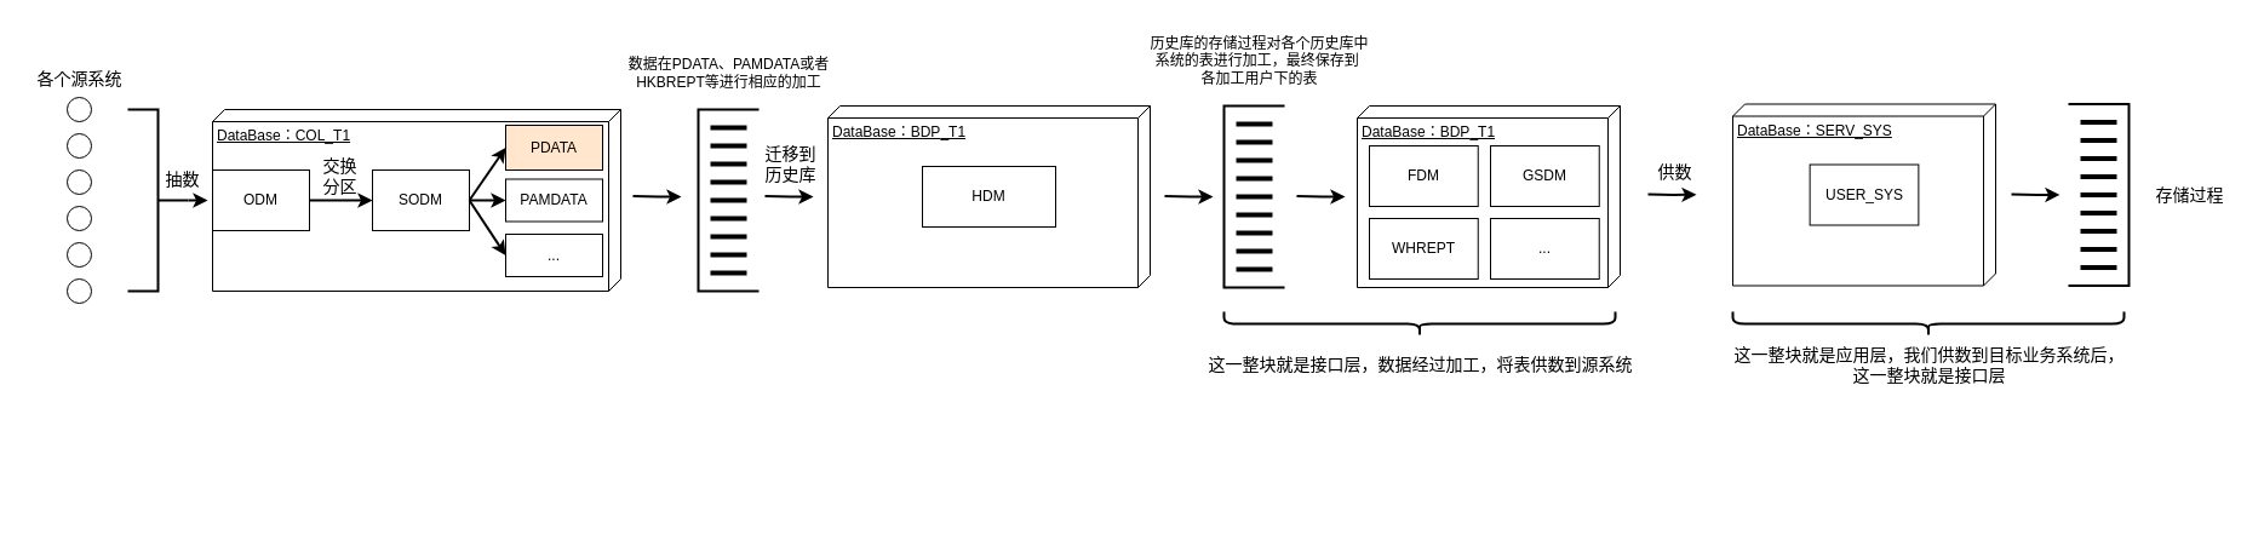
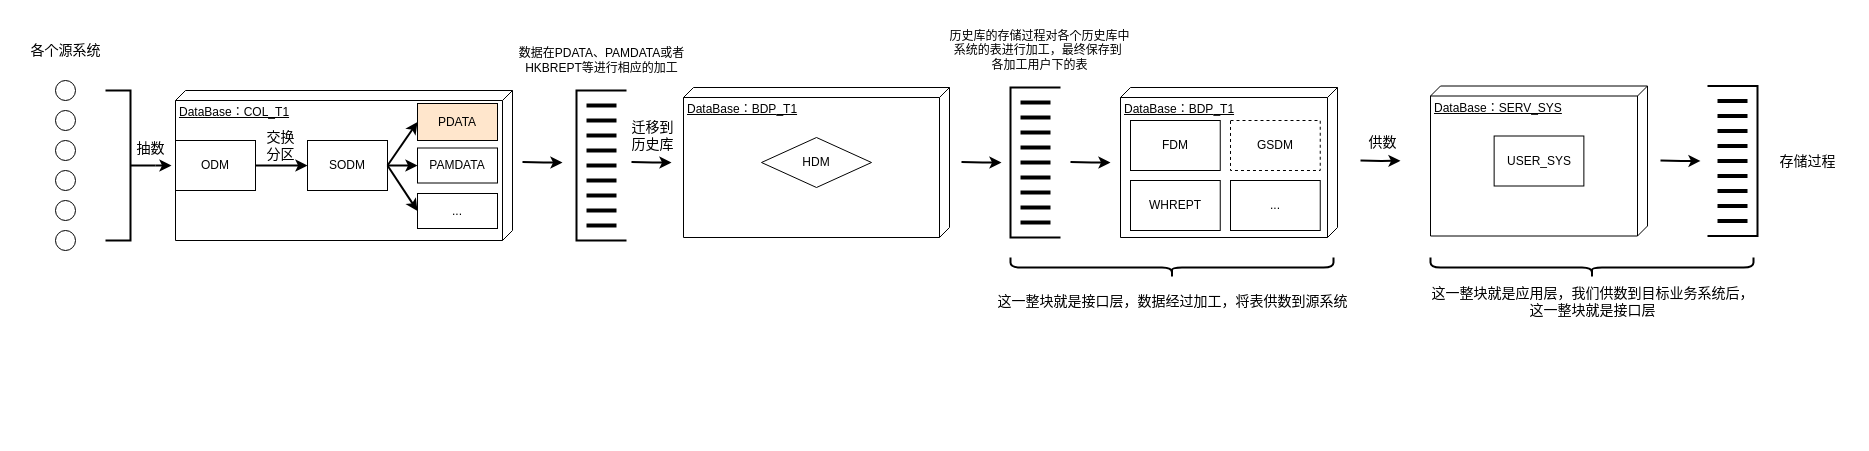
  <mxCell id="0" />
  <mxCell id="1" parent="0" />
  <mxCell id="2" value="" style="group" vertex="1" connectable="0" parent="1"><mxGeometry x="1120" y="87" width="217" height="150" as="geometry" /></mxCell>
  <mxCell id="3" value="DataBase：BDP&lt;span style=&quot;background-color: initial;&quot;&gt;_T1&lt;/span&gt;&lt;div&gt;&lt;div&gt;&lt;br&gt;&lt;/div&gt;&lt;/div&gt;" style="verticalAlign=top;align=left;spacingTop=8;spacingLeft=2;spacingRight=12;shape=cube;size=10;direction=south;fontStyle=4;html=1;whiteSpace=wrap;" vertex="1" parent="2"><mxGeometry width="217" height="150" as="geometry" /></mxCell>
  <mxCell id="4" value="FDM" style="html=1;whiteSpace=wrap;" vertex="1" parent="2"><mxGeometry x="10.002" y="33" width="89.737" height="50" as="geometry" /></mxCell>
- <mxCell id="5" value="GSDM" style="html=1;whiteSpace=wrap;" vertex="1" parent="2"><mxGeometry x="110.002" y="33" width="89.737" height="50" as="geometry" /></mxCell>
+ <mxCell id="5" value="GSDM" style="html=1;whiteSpace=wrap;dashed=1;" vertex="1" parent="2"><mxGeometry x="110.002" y="33" width="89.737" height="50" as="geometry" /></mxCell>
  <mxCell id="6" value="WHREPT" style="html=1;whiteSpace=wrap;" vertex="1" parent="2"><mxGeometry x="10.002" y="93" width="89.737" height="50" as="geometry" /></mxCell>
  <mxCell id="7" value="..." style="html=1;whiteSpace=wrap;" vertex="1" parent="2"><mxGeometry x="110.002" y="93" width="89.737" height="50" as="geometry" /></mxCell>
  <mxCell id="8" value="" style="ellipse;whiteSpace=wrap;html=1;aspect=fixed;" vertex="1" parent="1"><mxGeometry x="55" y="170" width="20" height="20" as="geometry" /></mxCell>
  <mxCell id="9" value="" style="ellipse;whiteSpace=wrap;html=1;aspect=fixed;" vertex="1" parent="1"><mxGeometry x="55" y="80" width="20" height="20" as="geometry" /></mxCell>
  <mxCell id="10" value="" style="ellipse;whiteSpace=wrap;html=1;aspect=fixed;" vertex="1" parent="1"><mxGeometry x="55" y="140" width="20" height="20" as="geometry" /></mxCell>
  <mxCell id="11" value="" style="ellipse;whiteSpace=wrap;html=1;aspect=fixed;" vertex="1" parent="1"><mxGeometry x="55" y="110" width="20" height="20" as="geometry" /></mxCell>
  <mxCell id="12" value="" style="ellipse;whiteSpace=wrap;html=1;aspect=fixed;" vertex="1" parent="1"><mxGeometry x="55" y="200" width="20" height="20" as="geometry" /></mxCell>
  <mxCell id="13" value="" style="ellipse;whiteSpace=wrap;html=1;aspect=fixed;" vertex="1" parent="1"><mxGeometry x="55" y="230" width="20" height="20" as="geometry" /></mxCell>
  <mxCell id="14" style="edgeStyle=orthogonalEdgeStyle;rounded=0;orthogonalLoop=1;jettySize=auto;html=1;exitX=0;exitY=0.5;exitDx=0;exitDy=0;exitPerimeter=0;strokeWidth=2;" edge="1" parent="1" source="17"><mxGeometry relative="1" as="geometry"><mxPoint x="171" y="164.667" as="targetPoint" /></mxGeometry></mxCell>
- <mxCell id="15" value="&lt;font style=&quot;font-size: 14px;&quot;&gt;各个源系统&lt;/font&gt;" style="text;html=1;align=center;verticalAlign=middle;resizable=0;points=[];autosize=1;strokeColor=none;fillColor=none;" vertex="1" parent="1"><mxGeometry x="20" y="50" width="90" height="30" as="geometry" /></mxCell>
+ <mxCell id="15" value="&lt;font style=&quot;font-size: 14px;&quot;&gt;各个源系统&lt;/font&gt;" style="text;html=1;align=center;verticalAlign=middle;resizable=0;points=[];autosize=1;strokeColor=none;fillColor=none;" vertex="1" parent="1"><mxGeometry x="20" y="35" width="90" height="30" as="geometry" /></mxCell>
  <mxCell id="16" value="" style="group" vertex="1" connectable="0" parent="1"><mxGeometry x="301" y="87" width="648" height="150" as="geometry" /></mxCell>
  <mxCell id="17" value="" style="strokeWidth=2;html=1;shape=mxgraph.flowchart.annotation_2;align=left;labelPosition=right;pointerEvents=1;rotation=-180;" vertex="1" parent="16"><mxGeometry x="-196" y="3" width="50" height="150" as="geometry" /></mxCell>
  <mxCell id="18" style="edgeStyle=orthogonalEdgeStyle;rounded=0;orthogonalLoop=1;jettySize=auto;html=1;exitX=0;exitY=0.5;exitDx=0;exitDy=0;exitPerimeter=0;strokeWidth=2;" edge="1" parent="16"><mxGeometry relative="1" as="geometry"><mxPoint x="370" y="75" as="targetPoint" /><mxPoint x="330" y="74.58" as="sourcePoint" /></mxGeometry></mxCell>
  <mxCell id="19" value="" style="group" vertex="1" connectable="0" parent="16"><mxGeometry x="382" width="266" height="150" as="geometry" /></mxCell>
  <mxCell id="20" value="DataBase：BDP&lt;span style=&quot;background-color: initial;&quot;&gt;_T1&lt;/span&gt;&lt;div&gt;&lt;div&gt;&lt;br&gt;&lt;/div&gt;&lt;/div&gt;" style="verticalAlign=top;align=left;spacingTop=8;spacingLeft=2;spacingRight=12;shape=cube;size=10;direction=south;fontStyle=4;html=1;whiteSpace=wrap;" vertex="1" parent="19"><mxGeometry width="266" height="150" as="geometry" /></mxCell>
- <mxCell id="21" value="HDM" style="html=1;whiteSpace=wrap;" vertex="1" parent="19"><mxGeometry x="78" y="50" width="110" height="50" as="geometry" /></mxCell>
+ <mxCell id="21" value="HDM" style="rhombus;html=1;whiteSpace=wrap;" vertex="1" parent="19"><mxGeometry x="78" y="50" width="110" height="50" as="geometry" /></mxCell>
  <mxCell id="22" value="" style="group" vertex="1" connectable="0" parent="16"><mxGeometry x="-126" y="3" width="337" height="150" as="geometry" /></mxCell>
  <mxCell id="23" value="DataBase：COL_T1&lt;div&gt;&lt;br&gt;&lt;/div&gt;" style="verticalAlign=top;align=left;spacingTop=8;spacingLeft=2;spacingRight=12;shape=cube;size=10;direction=south;fontStyle=4;html=1;whiteSpace=wrap;" vertex="1" parent="22"><mxGeometry width="337" height="150" as="geometry" /></mxCell>
  <mxCell id="24" value="ODM" style="html=1;whiteSpace=wrap;" vertex="1" parent="22"><mxGeometry y="50" width="80" height="50" as="geometry" /></mxCell>
  <mxCell id="25" value="&lt;span style=&quot;font-size: 14px;&quot;&gt;交换&lt;/span&gt;&lt;div&gt;&lt;span style=&quot;font-size: 14px;&quot;&gt;分区&lt;/span&gt;&lt;/div&gt;" style="text;html=1;align=center;verticalAlign=middle;resizable=0;points=[];autosize=1;strokeColor=none;fillColor=none;" vertex="1" parent="22"><mxGeometry x="80" y="30" width="50" height="50" as="geometry" /></mxCell>
  <mxCell id="26" value="SODM" style="html=1;whiteSpace=wrap;" vertex="1" parent="22"><mxGeometry x="132" y="50" width="80" height="50" as="geometry" /></mxCell>
  <mxCell id="27" value="PDATA" style="html=1;whiteSpace=wrap;fillColor=#ffe6cc;" vertex="1" parent="22"><mxGeometry x="242" y="13" width="80" height="37" as="geometry" /></mxCell>
  <mxCell id="28" value="PAMDATA" style="html=1;whiteSpace=wrap;" vertex="1" parent="22"><mxGeometry x="242" y="57.5" width="80" height="35" as="geometry" /></mxCell>
  <mxCell id="29" value="..." style="html=1;whiteSpace=wrap;" vertex="1" parent="22"><mxGeometry x="242" y="103" width="80" height="35" as="geometry" /></mxCell>
  <mxCell id="30" value="" style="endArrow=classic;html=1;rounded=0;exitX=1;exitY=0.5;exitDx=0;exitDy=0;entryX=0;entryY=0.5;entryDx=0;entryDy=0;strokeWidth=2;" edge="1" parent="22" source="26" target="27"><mxGeometry width="50" height="50" relative="1" as="geometry"><mxPoint x="402" y="213" as="sourcePoint" /><mxPoint x="452" y="163" as="targetPoint" /></mxGeometry></mxCell>
  <mxCell id="31" value="" style="endArrow=classic;html=1;rounded=0;exitX=1;exitY=0.5;exitDx=0;exitDy=0;entryX=0;entryY=0.5;entryDx=0;entryDy=0;strokeWidth=2;" edge="1" parent="22" source="26" target="28"><mxGeometry width="50" height="50" relative="1" as="geometry"><mxPoint x="272" y="293" as="sourcePoint" /><mxPoint x="322" y="243" as="targetPoint" /></mxGeometry></mxCell>
  <mxCell id="32" value="" style="endArrow=classic;html=1;rounded=0;exitX=1;exitY=0.5;exitDx=0;exitDy=0;entryX=0;entryY=0.5;entryDx=0;entryDy=0;strokeWidth=2;" edge="1" parent="22" source="26" target="29"><mxGeometry width="50" height="50" relative="1" as="geometry"><mxPoint x="252" y="303" as="sourcePoint" /><mxPoint x="302" y="253" as="targetPoint" /></mxGeometry></mxCell>
  <mxCell id="33" value="" style="endArrow=classic;html=1;rounded=0;exitX=1;exitY=0.5;exitDx=0;exitDy=0;entryX=0;entryY=0.5;entryDx=0;entryDy=0;strokeWidth=2;" edge="1" parent="22" source="24" target="26"><mxGeometry width="50" height="50" relative="1" as="geometry"><mxPoint x="65" y="190" as="sourcePoint" /><mxPoint x="115" y="140" as="targetPoint" /></mxGeometry></mxCell>
  <mxCell id="34" value="&lt;font style=&quot;font-size: 14px;&quot;&gt;抽数&lt;/font&gt;" style="text;html=1;align=center;verticalAlign=middle;resizable=0;points=[];autosize=1;strokeColor=none;fillColor=none;" vertex="1" parent="16"><mxGeometry x="-176" y="46" width="50" height="30" as="geometry" /></mxCell>
  <mxCell id="35" value="&lt;font style=&quot;font-size: 14px;&quot;&gt;迁移到&lt;/font&gt;&lt;div&gt;&lt;font style=&quot;font-size: 14px;&quot;&gt;历史库&lt;/font&gt;&lt;/div&gt;" style="text;html=1;align=center;verticalAlign=middle;resizable=0;points=[];autosize=1;strokeColor=none;fillColor=none;" vertex="1" parent="16"><mxGeometry x="316" y="23" width="70" height="50" as="geometry" /></mxCell>
  <mxCell id="36" style="edgeStyle=orthogonalEdgeStyle;rounded=0;orthogonalLoop=1;jettySize=auto;html=1;exitX=0;exitY=0.5;exitDx=0;exitDy=0;exitPerimeter=0;strokeWidth=2;" edge="1" parent="16"><mxGeometry relative="1" as="geometry"><mxPoint x="261" y="75" as="targetPoint" /><mxPoint x="221" y="74.58" as="sourcePoint" /></mxGeometry></mxCell>
  <mxCell id="37" value="历史库的存储过程&lt;span style=&quot;background-color: initial;&quot;&gt;对各个历史库中&lt;/span&gt;&lt;div&gt;&lt;span style=&quot;background-color: initial;&quot;&gt;系统&lt;/span&gt;&lt;span style=&quot;background-color: initial;&quot;&gt;的表进行&lt;/span&gt;&lt;span style=&quot;background-color: initial;&quot;&gt;加工，&lt;/span&gt;&lt;span style=&quot;background-color: initial;&quot;&gt;最终保存到&amp;nbsp;&lt;/span&gt;&lt;div&gt;&lt;span style=&quot;background-color: initial;&quot;&gt;各加工用户下的表&lt;/span&gt;&lt;/div&gt;&lt;/div&gt;" style="text;html=1;align=center;verticalAlign=middle;resizable=0;points=[];autosize=1;strokeColor=none;fillColor=none;" vertex="1" parent="1"><mxGeometry x="939" y="20" width="200" height="60" as="geometry" /></mxCell>
  <mxCell id="38" value="" style="group" vertex="1" connectable="0" parent="1"><mxGeometry x="1010" y="87" width="50" height="150" as="geometry" /></mxCell>
  <mxCell id="39" value="" style="strokeWidth=2;html=1;shape=mxgraph.flowchart.annotation_1;align=left;pointerEvents=1;" vertex="1" parent="38"><mxGeometry width="50" height="150" as="geometry" /></mxCell>
  <mxCell id="40" value="" style="line;strokeWidth=4;html=1;perimeter=backbonePerimeter;points=[];outlineConnect=0;" vertex="1" parent="38"><mxGeometry x="10" y="10" width="30" height="10" as="geometry" /></mxCell>
  <mxCell id="41" value="" style="line;strokeWidth=4;html=1;perimeter=backbonePerimeter;points=[];outlineConnect=0;flipH=1;flipV=1;" vertex="1" parent="38"><mxGeometry x="10" y="25" width="30" height="10" as="geometry" /></mxCell>
  <mxCell id="42" value="" style="line;strokeWidth=4;html=1;perimeter=backbonePerimeter;points=[];outlineConnect=0;flipH=1;flipV=1;" vertex="1" parent="38"><mxGeometry x="10" y="40" width="30" height="10" as="geometry" /></mxCell>
  <mxCell id="43" value="" style="line;strokeWidth=4;html=1;perimeter=backbonePerimeter;points=[];outlineConnect=0;flipH=1;flipV=1;" vertex="1" parent="38"><mxGeometry x="10" y="55" width="30" height="10" as="geometry" /></mxCell>
  <mxCell id="44" value="" style="line;strokeWidth=4;html=1;perimeter=backbonePerimeter;points=[];outlineConnect=0;flipH=1;flipV=1;" vertex="1" parent="38"><mxGeometry x="10" y="70" width="30" height="10" as="geometry" /></mxCell>
  <mxCell id="45" value="" style="line;strokeWidth=4;html=1;perimeter=backbonePerimeter;points=[];outlineConnect=0;flipH=1;flipV=1;" vertex="1" parent="38"><mxGeometry x="10" y="85" width="30" height="10" as="geometry" /></mxCell>
  <mxCell id="46" value="" style="line;strokeWidth=4;html=1;perimeter=backbonePerimeter;points=[];outlineConnect=0;flipH=1;flipV=1;" vertex="1" parent="38"><mxGeometry x="10" y="100" width="30" height="10" as="geometry" /></mxCell>
  <mxCell id="47" value="" style="line;strokeWidth=4;html=1;perimeter=backbonePerimeter;points=[];outlineConnect=0;flipH=1;flipV=1;" vertex="1" parent="38"><mxGeometry x="10" y="115" width="30" height="10" as="geometry" /></mxCell>
  <mxCell id="48" value="" style="line;strokeWidth=4;html=1;perimeter=backbonePerimeter;points=[];outlineConnect=0;flipH=1;flipV=1;" vertex="1" parent="38"><mxGeometry x="10" y="130" width="30" height="10" as="geometry" /></mxCell>
  <mxCell id="49" style="edgeStyle=orthogonalEdgeStyle;rounded=0;orthogonalLoop=1;jettySize=auto;html=1;exitX=0;exitY=0.5;exitDx=0;exitDy=0;exitPerimeter=0;strokeWidth=2;" edge="1" parent="1"><mxGeometry relative="1" as="geometry"><mxPoint x="1110" y="161.97" as="targetPoint" /><mxPoint x="1070" y="161.55" as="sourcePoint" /></mxGeometry></mxCell>
  <mxCell id="50" value="" style="shape=curlyBracket;whiteSpace=wrap;html=1;rounded=1;labelPosition=left;verticalLabelPosition=middle;align=right;verticalAlign=middle;rotation=-90;strokeWidth=2;" vertex="1" parent="1"><mxGeometry x="1161.5" y="105.5" width="20" height="323" as="geometry" /></mxCell>
  <mxCell id="51" value="" style="group" vertex="1" connectable="0" parent="1"><mxGeometry x="1430" y="85.5" width="217" height="150" as="geometry" /></mxCell>
  <mxCell id="52" value="DataBase：SERV_SYS&lt;div&gt;&lt;div&gt;&lt;br&gt;&lt;/div&gt;&lt;/div&gt;" style="verticalAlign=top;align=left;spacingTop=8;spacingLeft=2;spacingRight=12;shape=cube;size=10;direction=south;fontStyle=4;html=1;whiteSpace=wrap;" vertex="1" parent="51"><mxGeometry width="217" height="150" as="geometry" /></mxCell>
  <mxCell id="53" value="USER_SYS" style="html=1;whiteSpace=wrap;" vertex="1" parent="51"><mxGeometry x="63.632" y="50" width="89.737" height="50" as="geometry" /></mxCell>
  <mxCell id="54" value="" style="group;rotation=-180;" vertex="1" connectable="0" parent="1"><mxGeometry x="1707" y="85.5" width="50" height="150" as="geometry" /></mxCell>
  <mxCell id="55" value="" style="strokeWidth=2;html=1;shape=mxgraph.flowchart.annotation_1;align=left;pointerEvents=1;rotation=-180;" vertex="1" parent="54"><mxGeometry width="50" height="150" as="geometry" /></mxCell>
  <mxCell id="56" value="" style="line;strokeWidth=4;html=1;perimeter=backbonePerimeter;points=[];outlineConnect=0;rotation=-180;" vertex="1" parent="54"><mxGeometry x="10" y="130" width="30" height="10" as="geometry" /></mxCell>
  <mxCell id="57" value="" style="line;strokeWidth=4;html=1;perimeter=backbonePerimeter;points=[];outlineConnect=0;flipH=1;flipV=1;rotation=-180;" vertex="1" parent="54"><mxGeometry x="10" y="115" width="30" height="10" as="geometry" /></mxCell>
  <mxCell id="58" value="" style="line;strokeWidth=4;html=1;perimeter=backbonePerimeter;points=[];outlineConnect=0;flipH=1;flipV=1;rotation=-180;" vertex="1" parent="54"><mxGeometry x="10" y="100" width="30" height="10" as="geometry" /></mxCell>
  <mxCell id="59" value="" style="line;strokeWidth=4;html=1;perimeter=backbonePerimeter;points=[];outlineConnect=0;flipH=1;flipV=1;rotation=-180;" vertex="1" parent="54"><mxGeometry x="10" y="85" width="30" height="10" as="geometry" /></mxCell>
  <mxCell id="60" value="" style="line;strokeWidth=4;html=1;perimeter=backbonePerimeter;points=[];outlineConnect=0;flipH=1;flipV=1;rotation=-180;" vertex="1" parent="54"><mxGeometry x="10" y="70" width="30" height="10" as="geometry" /></mxCell>
  <mxCell id="61" value="" style="line;strokeWidth=4;html=1;perimeter=backbonePerimeter;points=[];outlineConnect=0;flipH=1;flipV=1;rotation=-180;" vertex="1" parent="54"><mxGeometry x="10" y="55" width="30" height="10" as="geometry" /></mxCell>
  <mxCell id="62" value="" style="line;strokeWidth=4;html=1;perimeter=backbonePerimeter;points=[];outlineConnect=0;flipH=1;flipV=1;rotation=-180;" vertex="1" parent="54"><mxGeometry x="10" y="40" width="30" height="10" as="geometry" /></mxCell>
  <mxCell id="63" value="" style="line;strokeWidth=4;html=1;perimeter=backbonePerimeter;points=[];outlineConnect=0;flipH=1;flipV=1;rotation=-180;" vertex="1" parent="54"><mxGeometry x="10" y="25" width="30" height="10" as="geometry" /></mxCell>
  <mxCell id="64" value="" style="line;strokeWidth=4;html=1;perimeter=backbonePerimeter;points=[];outlineConnect=0;flipH=1;flipV=1;rotation=-180;" vertex="1" parent="54"><mxGeometry x="10" y="10" width="30" height="10" as="geometry" /></mxCell>
  <mxCell id="65" value="" style="shape=curlyBracket;whiteSpace=wrap;html=1;rounded=1;labelPosition=left;verticalLabelPosition=middle;align=right;verticalAlign=middle;rotation=-90;strokeWidth=2;" vertex="1" parent="1"><mxGeometry x="1581.5" y="105.5" width="20" height="323" as="geometry" /></mxCell>
  <mxCell id="66" value="&lt;font style=&quot;font-size: 14px;&quot;&gt;这一整块就是应用层，我们供数到目标业务系统后，&lt;/font&gt;&lt;div&gt;&lt;font style=&quot;font-size: 14px;&quot;&gt;这一整块就是接口层&lt;/font&gt;&lt;/div&gt;" style="text;html=1;align=center;verticalAlign=middle;resizable=0;points=[];autosize=1;strokeColor=none;fillColor=none;" vertex="1" parent="1"><mxGeometry x="1416.5" y="275.5" width="350" height="50" as="geometry" /></mxCell>
  <mxCell id="67" style="edgeStyle=orthogonalEdgeStyle;rounded=0;orthogonalLoop=1;jettySize=auto;html=1;exitX=0;exitY=0.5;exitDx=0;exitDy=0;exitPerimeter=0;strokeWidth=2;" edge="1" parent="1"><mxGeometry relative="1" as="geometry"><mxPoint x="1700" y="160.42" as="targetPoint" /><mxPoint x="1660" y="160" as="sourcePoint" /></mxGeometry></mxCell>
  <mxCell id="68" value="&lt;font style=&quot;font-size: 14px;&quot;&gt;存储过程&lt;/font&gt;" style="text;html=1;align=center;verticalAlign=middle;resizable=0;points=[];autosize=1;strokeColor=none;fillColor=none;" vertex="1" parent="1"><mxGeometry x="1766.5" y="145.5" width="80" height="30" as="geometry" /></mxCell>
  <mxCell id="69" value="&lt;span style=&quot;font-size: 14px; background-color: rgb(255, 255, 255);&quot;&gt;这一整块就是接口层，数据经过加工，将表供数到源系统&lt;/span&gt;" style="text;html=1;align=center;verticalAlign=middle;resizable=0;points=[];autosize=1;strokeColor=none;fillColor=none;" vertex="1" parent="1"><mxGeometry x="986.5" y="285.5" width="370" height="30" as="geometry" /></mxCell>
  <mxCell id="70" style="edgeStyle=orthogonalEdgeStyle;rounded=0;orthogonalLoop=1;jettySize=auto;html=1;exitX=0;exitY=0.5;exitDx=0;exitDy=0;exitPerimeter=0;strokeWidth=2;" edge="1" parent="1"><mxGeometry relative="1" as="geometry"><mxPoint x="1400" y="160.33" as="targetPoint" /><mxPoint x="1360" y="159.91" as="sourcePoint" /></mxGeometry></mxCell>
  <mxCell id="71" value="&lt;span style=&quot;font-size: 14px;&quot;&gt;供数&lt;/span&gt;" style="text;html=1;align=center;verticalAlign=middle;resizable=0;points=[];autosize=1;strokeColor=none;fillColor=none;" vertex="1" parent="1"><mxGeometry x="1356.5" y="127" width="50" height="30" as="geometry" /></mxCell>
  <mxCell id="72" value="" style="group" vertex="1" connectable="0" parent="1"><mxGeometry x="576" y="90" width="50" height="150" as="geometry" /></mxCell>
  <mxCell id="73" value="" style="strokeWidth=2;html=1;shape=mxgraph.flowchart.annotation_1;align=left;pointerEvents=1;" vertex="1" parent="72"><mxGeometry width="50" height="150" as="geometry" /></mxCell>
  <mxCell id="74" value="" style="line;strokeWidth=4;html=1;perimeter=backbonePerimeter;points=[];outlineConnect=0;" vertex="1" parent="72"><mxGeometry x="10" y="10" width="30" height="10" as="geometry" /></mxCell>
  <mxCell id="75" value="" style="line;strokeWidth=4;html=1;perimeter=backbonePerimeter;points=[];outlineConnect=0;flipH=1;flipV=1;" vertex="1" parent="72"><mxGeometry x="10" y="25" width="30" height="10" as="geometry" /></mxCell>
  <mxCell id="76" value="" style="line;strokeWidth=4;html=1;perimeter=backbonePerimeter;points=[];outlineConnect=0;flipH=1;flipV=1;" vertex="1" parent="72"><mxGeometry x="10" y="40" width="30" height="10" as="geometry" /></mxCell>
  <mxCell id="77" value="" style="line;strokeWidth=4;html=1;perimeter=backbonePerimeter;points=[];outlineConnect=0;flipH=1;flipV=1;" vertex="1" parent="72"><mxGeometry x="10" y="55" width="30" height="10" as="geometry" /></mxCell>
  <mxCell id="78" value="" style="line;strokeWidth=4;html=1;perimeter=backbonePerimeter;points=[];outlineConnect=0;flipH=1;flipV=1;" vertex="1" parent="72"><mxGeometry x="10" y="70" width="30" height="10" as="geometry" /></mxCell>
  <mxCell id="79" value="" style="line;strokeWidth=4;html=1;perimeter=backbonePerimeter;points=[];outlineConnect=0;flipH=1;flipV=1;" vertex="1" parent="72"><mxGeometry x="10" y="85" width="30" height="10" as="geometry" /></mxCell>
  <mxCell id="80" value="" style="line;strokeWidth=4;html=1;perimeter=backbonePerimeter;points=[];outlineConnect=0;flipH=1;flipV=1;" vertex="1" parent="72"><mxGeometry x="10" y="100" width="30" height="10" as="geometry" /></mxCell>
  <mxCell id="81" value="" style="line;strokeWidth=4;html=1;perimeter=backbonePerimeter;points=[];outlineConnect=0;flipH=1;flipV=1;" vertex="1" parent="72"><mxGeometry x="10" y="115" width="30" height="10" as="geometry" /></mxCell>
  <mxCell id="82" value="" style="line;strokeWidth=4;html=1;perimeter=backbonePerimeter;points=[];outlineConnect=0;flipH=1;flipV=1;" vertex="1" parent="72"><mxGeometry x="10" y="130" width="30" height="10" as="geometry" /></mxCell>
  <mxCell id="83" value="数据在PDATA、PAMDATA或者&lt;div&gt;HKBREPT等进行相应的加工&lt;/div&gt;" style="text;html=1;align=center;verticalAlign=middle;resizable=0;points=[];autosize=1;strokeColor=none;fillColor=none;" vertex="1" parent="1"><mxGeometry x="506" y="40" width="190" height="40" as="geometry" /></mxCell>
  <mxCell id="84" style="edgeStyle=orthogonalEdgeStyle;rounded=0;orthogonalLoop=1;jettySize=auto;html=1;exitX=0;exitY=0.5;exitDx=0;exitDy=0;exitPerimeter=0;strokeWidth=2;" edge="1" parent="1"><mxGeometry relative="1" as="geometry"><mxPoint x="1001" y="161.97" as="targetPoint" /><mxPoint x="961" y="161.55" as="sourcePoint" /></mxGeometry></mxCell>
